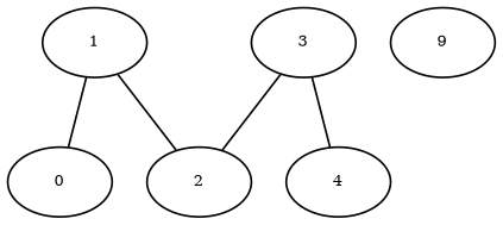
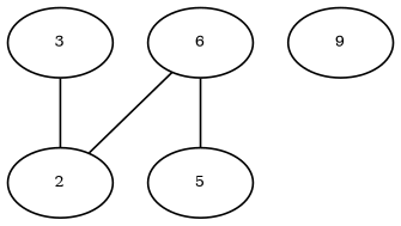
  graph {
    node [fontsize=8]
    edge [fontsize=8]
-   n1 [label=1]
+   n1 [label=6]
    n2 [label=2]
-   n3 [label=0]
+   n3 [label=5]
    n4 [label=3]
-   n5 [label=4]
    n6 [label=9]
    n1 -- n2
    n1 -- n3
    n4 -- n2
-   n4 -- n5
  }
